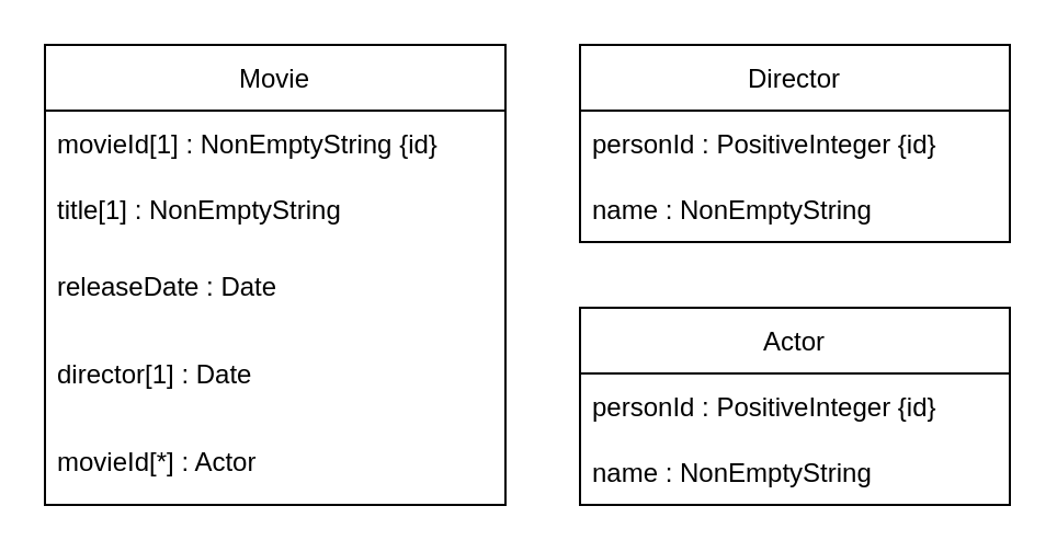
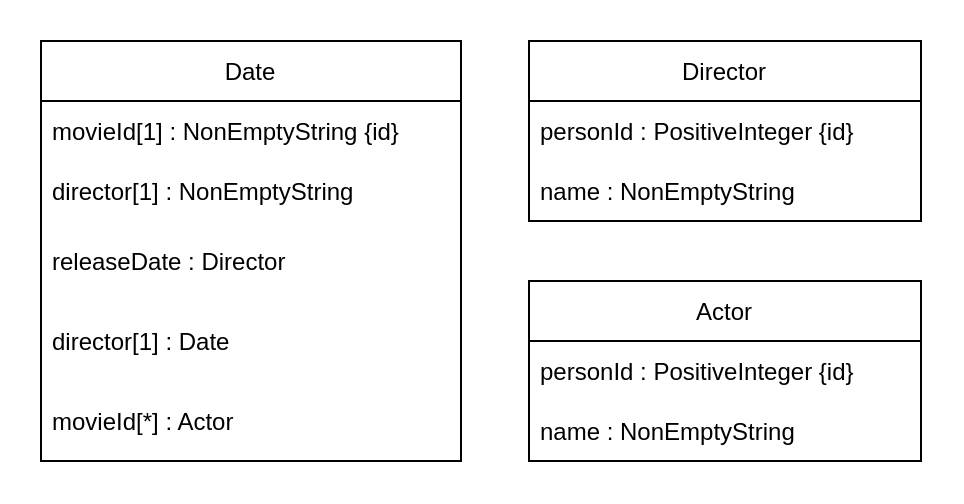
  <mxCell id="0" />
  <mxCell id="1" parent="0" />
- <mxCell id="2" value="Movie" style="swimlane;fontStyle=0;childLayout=stackLayout;horizontal=1;startSize=30;horizontalStack=0;resizeParent=1;resizeParentMax=0;resizeLast=0;collapsible=1;marginBottom=0;" vertex="1" parent="1"><mxGeometry x="20" y="20" width="210" height="210" as="geometry" /></mxCell>
+ <mxCell id="2" value="Date" style="swimlane;fontStyle=0;childLayout=stackLayout;horizontal=1;startSize=30;horizontalStack=0;resizeParent=1;resizeParentMax=0;resizeLast=0;collapsible=1;marginBottom=0;" vertex="1" parent="1"><mxGeometry x="20" y="20" width="210" height="210" as="geometry" /></mxCell>
  <mxCell id="3" value="movieId[1] : NonEmptyString {id}" style="text;strokeColor=none;fillColor=none;align=left;verticalAlign=middle;spacingLeft=4;spacingRight=4;overflow=hidden;points=[[0,0.5],[1,0.5]];portConstraint=eastwest;rotatable=0;" vertex="1" parent="2"><mxGeometry y="30" width="210" height="30" as="geometry" /></mxCell>
- <mxCell id="4" value="title[1] : NonEmptyString" style="text;strokeColor=none;fillColor=none;align=left;verticalAlign=middle;spacingLeft=4;spacingRight=4;overflow=hidden;points=[[0,0.5],[1,0.5]];portConstraint=eastwest;rotatable=0;" vertex="1" parent="2"><mxGeometry y="60" width="210" height="30" as="geometry" /></mxCell>
- <mxCell id="5" value="releaseDate : Date" style="text;strokeColor=none;fillColor=none;align=left;verticalAlign=middle;spacingLeft=4;spacingRight=4;overflow=hidden;points=[[0,0.5],[1,0.5]];portConstraint=eastwest;rotatable=0;" vertex="1" parent="2"><mxGeometry y="90" width="210" height="40" as="geometry" /></mxCell>
+ <mxCell id="4" value="director[1] : NonEmptyString" style="text;strokeColor=none;fillColor=none;align=left;verticalAlign=middle;spacingLeft=4;spacingRight=4;overflow=hidden;points=[[0,0.5],[1,0.5]];portConstraint=eastwest;rotatable=0;" vertex="1" parent="2"><mxGeometry y="60" width="210" height="30" as="geometry" /></mxCell>
+ <mxCell id="5" value="releaseDate : Director" style="text;strokeColor=none;fillColor=none;align=left;verticalAlign=middle;spacingLeft=4;spacingRight=4;overflow=hidden;points=[[0,0.5],[1,0.5]];portConstraint=eastwest;rotatable=0;" vertex="1" parent="2"><mxGeometry y="90" width="210" height="40" as="geometry" /></mxCell>
  <mxCell id="6" value="director[1] : Date" style="text;strokeColor=none;fillColor=none;align=left;verticalAlign=middle;spacingLeft=4;spacingRight=4;overflow=hidden;points=[[0,0.5],[1,0.5]];portConstraint=eastwest;rotatable=0;" vertex="1" parent="2"><mxGeometry y="130" width="210" height="40" as="geometry" /></mxCell>
  <mxCell id="7" value="movieId[*] : Actor" style="text;strokeColor=none;fillColor=none;align=left;verticalAlign=middle;spacingLeft=4;spacingRight=4;overflow=hidden;points=[[0,0.5],[1,0.5]];portConstraint=eastwest;rotatable=0;" vertex="1" parent="2"><mxGeometry y="170" width="210" height="40" as="geometry" /></mxCell>
  <mxCell id="8" value="Director" style="swimlane;fontStyle=0;childLayout=stackLayout;horizontal=1;startSize=30;horizontalStack=0;resizeParent=1;resizeParentMax=0;resizeLast=0;collapsible=1;marginBottom=0;" vertex="1" parent="1"><mxGeometry x="264" y="20" width="196" height="90" as="geometry" /></mxCell>
  <mxCell id="9" value="personId : PositiveInteger {id}" style="text;strokeColor=none;fillColor=none;align=left;verticalAlign=middle;spacingLeft=4;spacingRight=4;overflow=hidden;points=[[0,0.5],[1,0.5]];portConstraint=eastwest;rotatable=0;" vertex="1" parent="8"><mxGeometry y="30" width="196" height="30" as="geometry" /></mxCell>
  <mxCell id="10" value="name : NonEmptyString" style="text;strokeColor=none;fillColor=none;align=left;verticalAlign=middle;spacingLeft=4;spacingRight=4;overflow=hidden;points=[[0,0.5],[1,0.5]];portConstraint=eastwest;rotatable=0;" vertex="1" parent="8"><mxGeometry y="60" width="196" height="30" as="geometry" /></mxCell>
  <mxCell id="11" style="edgeStyle=orthogonalEdgeStyle;rounded=0;orthogonalLoop=1;jettySize=auto;html=1;exitX=1;exitY=0.5;exitDx=0;exitDy=0;" edge="1" parent="8" source="9" target="9"><mxGeometry relative="1" as="geometry" /></mxCell>
  <mxCell id="12" value="Actor" style="swimlane;fontStyle=0;childLayout=stackLayout;horizontal=1;startSize=30;horizontalStack=0;resizeParent=1;resizeParentMax=0;resizeLast=0;collapsible=1;marginBottom=0;" vertex="1" parent="1"><mxGeometry x="264" y="140" width="196" height="90" as="geometry" /></mxCell>
  <mxCell id="13" value="personId : PositiveInteger {id}" style="text;strokeColor=none;fillColor=none;align=left;verticalAlign=middle;spacingLeft=4;spacingRight=4;overflow=hidden;points=[[0,0.5],[1,0.5]];portConstraint=eastwest;rotatable=0;" vertex="1" parent="12"><mxGeometry y="30" width="196" height="30" as="geometry" /></mxCell>
  <mxCell id="14" value="name : NonEmptyString" style="text;strokeColor=none;fillColor=none;align=left;verticalAlign=middle;spacingLeft=4;spacingRight=4;overflow=hidden;points=[[0,0.5],[1,0.5]];portConstraint=eastwest;rotatable=0;" vertex="1" parent="12"><mxGeometry y="60" width="196" height="30" as="geometry" /></mxCell>
